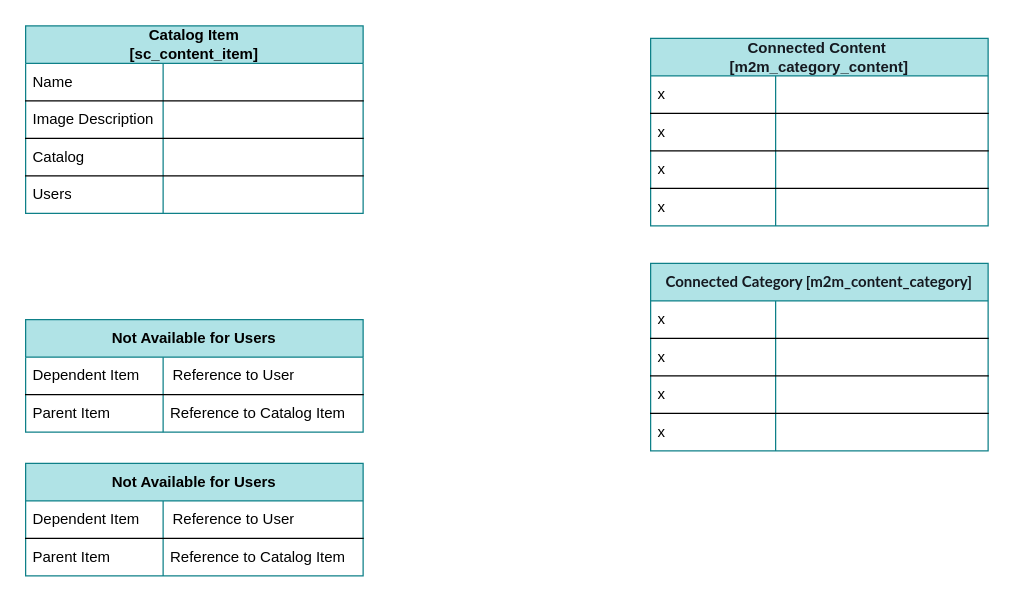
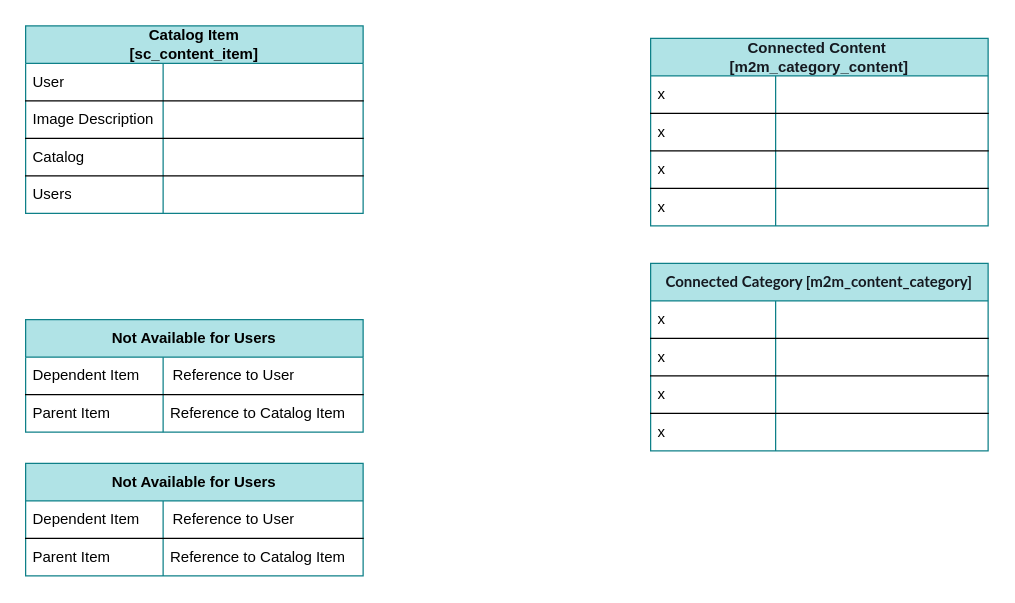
  <mxCell id="0" />
  <mxCell id="1" parent="0" />
  <mxCell id="2" value="Not Available for Users" style="shape=table;startSize=30;container=1;collapsible=1;childLayout=tableLayout;fixedRows=1;rowLines=0;fontStyle=1;align=center;resizeLast=1;html=1;whiteSpace=wrap;fillColor=#b0e3e6;strokeColor=#0e8088;" vertex="1" parent="1"><mxGeometry x="20" y="255" width="270" height="90" as="geometry" /></mxCell>
  <mxCell id="3" value="" style="shape=tableRow;horizontal=0;startSize=0;swimlaneHead=0;swimlaneBody=0;fillColor=none;collapsible=0;dropTarget=0;points=[[0,0.5],[1,0.5]];portConstraint=eastwest;top=0;left=0;right=0;bottom=1;html=1;" vertex="1" parent="2"><mxGeometry y="30" width="270" height="30" as="geometry" /></mxCell>
  <mxCell id="4" value="Dependent Item" style="shape=partialRectangle;connectable=0;fillColor=none;top=0;left=0;bottom=0;right=0;fontStyle=0;overflow=hidden;html=1;whiteSpace=wrap;align=left;spacingLeft=4;spacingRight=4;" vertex="1" parent="3"><mxGeometry width="110" height="30" as="geometry"><mxRectangle width="110" height="30" as="alternateBounds" /></mxGeometry></mxCell>
  <mxCell id="5" value="Reference to User" style="shape=partialRectangle;connectable=0;fillColor=none;top=0;left=0;bottom=0;right=0;align=left;spacingLeft=6;fontStyle=0;overflow=hidden;html=1;whiteSpace=wrap;" vertex="1" parent="3"><mxGeometry x="110" width="160" height="30" as="geometry"><mxRectangle width="160" height="30" as="alternateBounds" /></mxGeometry></mxCell>
  <mxCell id="6" value="" style="shape=tableRow;horizontal=0;startSize=0;swimlaneHead=0;swimlaneBody=0;fillColor=none;collapsible=0;dropTarget=0;points=[[0,0.5],[1,0.5]];portConstraint=eastwest;top=0;left=0;right=0;bottom=0;html=1;" vertex="1" parent="2"><mxGeometry y="60" width="270" height="30" as="geometry" /></mxCell>
  <mxCell id="7" value="Parent Item" style="shape=partialRectangle;connectable=0;fillColor=none;top=0;left=0;bottom=0;right=0;editable=1;overflow=hidden;html=1;whiteSpace=wrap;align=left;spacingLeft=4;spacingRight=4;" vertex="1" parent="6"><mxGeometry width="110" height="30" as="geometry"><mxRectangle width="110" height="30" as="alternateBounds" /></mxGeometry></mxCell>
  <mxCell id="8" value="Reference to Catalog Item" style="shape=partialRectangle;connectable=0;fillColor=none;top=0;left=0;bottom=0;right=0;align=left;spacingLeft=4;overflow=hidden;html=1;whiteSpace=wrap;spacingRight=4;" vertex="1" parent="6"><mxGeometry x="110" width="160" height="30" as="geometry"><mxRectangle width="160" height="30" as="alternateBounds" /></mxGeometry></mxCell>
  <mxCell id="9" value="Not Available for Users" style="shape=table;startSize=30;container=1;collapsible=1;childLayout=tableLayout;fixedRows=1;rowLines=0;fontStyle=1;align=center;resizeLast=1;html=1;whiteSpace=wrap;fillColor=#b0e3e6;strokeColor=#0e8088;" vertex="1" parent="1"><mxGeometry x="20" y="370" width="270" height="90" as="geometry" /></mxCell>
  <mxCell id="10" value="" style="shape=tableRow;horizontal=0;startSize=0;swimlaneHead=0;swimlaneBody=0;fillColor=none;collapsible=0;dropTarget=0;points=[[0,0.5],[1,0.5]];portConstraint=eastwest;top=0;left=0;right=0;bottom=1;html=1;" vertex="1" parent="9"><mxGeometry y="30" width="270" height="30" as="geometry" /></mxCell>
  <mxCell id="11" value="Dependent Item" style="shape=partialRectangle;connectable=0;fillColor=none;top=0;left=0;bottom=0;right=0;fontStyle=0;overflow=hidden;html=1;whiteSpace=wrap;align=left;spacingLeft=4;spacingRight=4;" vertex="1" parent="10"><mxGeometry width="110" height="30" as="geometry"><mxRectangle width="110" height="30" as="alternateBounds" /></mxGeometry></mxCell>
  <mxCell id="12" value="Reference to User" style="shape=partialRectangle;connectable=0;fillColor=none;top=0;left=0;bottom=0;right=0;align=left;spacingLeft=6;fontStyle=0;overflow=hidden;html=1;whiteSpace=wrap;" vertex="1" parent="10"><mxGeometry x="110" width="160" height="30" as="geometry"><mxRectangle width="160" height="30" as="alternateBounds" /></mxGeometry></mxCell>
  <mxCell id="13" value="" style="shape=tableRow;horizontal=0;startSize=0;swimlaneHead=0;swimlaneBody=0;fillColor=none;collapsible=0;dropTarget=0;points=[[0,0.5],[1,0.5]];portConstraint=eastwest;top=0;left=0;right=0;bottom=0;html=1;" vertex="1" parent="9"><mxGeometry y="60" width="270" height="30" as="geometry" /></mxCell>
  <mxCell id="14" value="Parent Item" style="shape=partialRectangle;connectable=0;fillColor=none;top=0;left=0;bottom=0;right=0;editable=1;overflow=hidden;html=1;whiteSpace=wrap;align=left;spacingLeft=4;spacingRight=4;" vertex="1" parent="13"><mxGeometry width="110" height="30" as="geometry"><mxRectangle width="110" height="30" as="alternateBounds" /></mxGeometry></mxCell>
  <mxCell id="15" value="Reference to Catalog Item" style="shape=partialRectangle;connectable=0;fillColor=none;top=0;left=0;bottom=0;right=0;align=left;spacingLeft=4;overflow=hidden;html=1;whiteSpace=wrap;spacingRight=4;" vertex="1" parent="13"><mxGeometry x="110" width="160" height="30" as="geometry"><mxRectangle width="160" height="30" as="alternateBounds" /></mxGeometry></mxCell>
  <mxCell id="16" value="&lt;span style=&quot;text-wrap: nowrap;&quot;&gt;Catalog Item&lt;/span&gt;&lt;div&gt;&lt;span style=&quot;text-wrap: nowrap;&quot;&gt;[sc_content_item]&lt;/span&gt;&lt;/div&gt;" style="shape=table;startSize=30;container=1;collapsible=1;childLayout=tableLayout;fixedRows=1;rowLines=0;fontStyle=1;align=center;resizeLast=1;html=1;whiteSpace=wrap;fillColor=#b0e3e6;strokeColor=#0e8088;" vertex="1" parent="1"><mxGeometry x="20" y="20" width="270" height="150" as="geometry" /></mxCell>
  <mxCell id="17" value="" style="shape=tableRow;horizontal=0;startSize=0;swimlaneHead=0;swimlaneBody=0;fillColor=none;collapsible=0;dropTarget=0;points=[[0,0.5],[1,0.5]];portConstraint=eastwest;top=0;left=0;right=0;bottom=1;html=1;" vertex="1" parent="16"><mxGeometry y="30" width="270" height="30" as="geometry" /></mxCell>
- <mxCell id="18" value="Name" style="shape=partialRectangle;connectable=0;fillColor=none;top=0;left=0;bottom=0;right=0;fontStyle=0;overflow=hidden;html=1;whiteSpace=wrap;align=left;spacingLeft=4;spacingRight=4;" vertex="1" parent="17"><mxGeometry width="110" height="30" as="geometry"><mxRectangle width="110" height="30" as="alternateBounds" /></mxGeometry></mxCell>
+ <mxCell id="18" value="User" style="shape=partialRectangle;connectable=0;fillColor=none;top=0;left=0;bottom=0;right=0;fontStyle=0;overflow=hidden;html=1;whiteSpace=wrap;align=left;spacingLeft=4;spacingRight=4;" vertex="1" parent="17"><mxGeometry width="110" height="30" as="geometry"><mxRectangle width="110" height="30" as="alternateBounds" /></mxGeometry></mxCell>
  <mxCell id="19" value="" style="shape=partialRectangle;connectable=0;fillColor=none;top=0;left=0;bottom=0;right=0;align=left;spacingLeft=6;fontStyle=0;overflow=hidden;html=1;whiteSpace=wrap;" vertex="1" parent="17"><mxGeometry x="110" width="160" height="30" as="geometry"><mxRectangle width="160" height="30" as="alternateBounds" /></mxGeometry></mxCell>
  <mxCell id="20" value="" style="shape=tableRow;horizontal=0;startSize=0;swimlaneHead=0;swimlaneBody=0;fillColor=none;collapsible=0;dropTarget=0;points=[[0,0.5],[1,0.5]];portConstraint=eastwest;top=0;left=0;right=0;bottom=1;html=1;swimlaneLine=1;" vertex="1" parent="16"><mxGeometry y="60" width="270" height="30" as="geometry" /></mxCell>
  <mxCell id="21" value="Image Description" style="shape=partialRectangle;connectable=0;fillColor=none;top=0;left=0;bottom=0;right=0;editable=1;overflow=hidden;html=1;whiteSpace=wrap;align=left;spacingLeft=4;spacingRight=4;" vertex="1" parent="20"><mxGeometry width="110" height="30" as="geometry"><mxRectangle width="110" height="30" as="alternateBounds" /></mxGeometry></mxCell>
  <mxCell id="22" value="" style="shape=partialRectangle;connectable=0;fillColor=none;top=0;left=0;bottom=0;right=0;align=left;spacingLeft=4;overflow=hidden;html=1;whiteSpace=wrap;spacingRight=4;" vertex="1" parent="20"><mxGeometry x="110" width="160" height="30" as="geometry"><mxRectangle width="160" height="30" as="alternateBounds" /></mxGeometry></mxCell>
  <mxCell id="23" value="" style="shape=tableRow;horizontal=0;startSize=0;swimlaneHead=0;swimlaneBody=0;fillColor=none;collapsible=0;dropTarget=0;points=[[0,0.5],[1,0.5]];portConstraint=eastwest;top=0;left=0;right=0;bottom=1;html=1;" vertex="1" parent="16"><mxGeometry y="90" width="270" height="30" as="geometry" /></mxCell>
  <mxCell id="24" value="Catalog" style="shape=partialRectangle;connectable=0;fillColor=none;top=0;left=0;bottom=0;right=0;editable=1;overflow=hidden;html=1;whiteSpace=wrap;align=left;spacingLeft=4;spacingRight=4;" vertex="1" parent="23"><mxGeometry width="110" height="30" as="geometry"><mxRectangle width="110" height="30" as="alternateBounds" /></mxGeometry></mxCell>
  <mxCell id="25" value="" style="shape=partialRectangle;connectable=0;fillColor=none;top=0;left=0;bottom=0;right=0;align=left;spacingLeft=4;overflow=hidden;html=1;whiteSpace=wrap;spacingRight=4;" vertex="1" parent="23"><mxGeometry x="110" width="160" height="30" as="geometry"><mxRectangle width="160" height="30" as="alternateBounds" /></mxGeometry></mxCell>
  <mxCell id="26" value="" style="shape=tableRow;horizontal=0;startSize=0;swimlaneHead=0;swimlaneBody=0;fillColor=none;collapsible=0;dropTarget=0;points=[[0,0.5],[1,0.5]];portConstraint=eastwest;top=0;left=0;right=0;bottom=0;html=1;" vertex="1" parent="16"><mxGeometry y="120" width="270" height="30" as="geometry" /></mxCell>
  <mxCell id="27" value="Users" style="shape=partialRectangle;connectable=0;fillColor=none;top=0;left=0;bottom=0;right=0;editable=1;overflow=hidden;html=1;whiteSpace=wrap;align=left;spacingLeft=4;spacingRight=4;" vertex="1" parent="26"><mxGeometry width="110" height="30" as="geometry"><mxRectangle width="110" height="30" as="alternateBounds" /></mxGeometry></mxCell>
  <mxCell id="28" value="" style="shape=partialRectangle;connectable=0;fillColor=none;top=0;left=0;bottom=0;right=0;align=left;spacingLeft=4;overflow=hidden;html=1;whiteSpace=wrap;spacingRight=4;" vertex="1" parent="26"><mxGeometry x="110" width="160" height="30" as="geometry"><mxRectangle width="160" height="30" as="alternateBounds" /></mxGeometry></mxCell>
  <mxCell id="29" value="&lt;div style=&quot;&quot;&gt;&lt;span style=&quot;background-color: initial;&quot;&gt;&lt;font face=&quot;Helvetica&quot; style=&quot;font-size: 12px;&quot; color=&quot;#151920&quot;&gt;Connected Content&amp;nbsp;&lt;/font&gt;&lt;/span&gt;&lt;/div&gt;&lt;div style=&quot;&quot;&gt;&lt;span style=&quot;background-color: initial;&quot;&gt;&lt;font face=&quot;Helvetica&quot; style=&quot;font-size: 12px;&quot; color=&quot;#151920&quot;&gt;[m2m_category_content]&lt;/font&gt;&lt;/span&gt;&lt;/div&gt;" style="shape=table;startSize=30;container=1;collapsible=1;childLayout=tableLayout;fixedRows=1;rowLines=0;fontStyle=1;align=center;resizeLast=1;html=1;whiteSpace=wrap;fillColor=#b0e3e6;strokeColor=#0e8088;" vertex="1" parent="1"><mxGeometry x="520" y="30" width="270" height="150" as="geometry" /></mxCell>
  <mxCell id="30" value="" style="shape=tableRow;horizontal=0;startSize=0;swimlaneHead=0;swimlaneBody=0;fillColor=none;collapsible=0;dropTarget=0;points=[[0,0.5],[1,0.5]];portConstraint=eastwest;top=0;left=0;right=0;bottom=1;html=1;" vertex="1" parent="29"><mxGeometry y="30" width="270" height="30" as="geometry" /></mxCell>
  <mxCell id="31" value="x" style="shape=partialRectangle;connectable=0;fillColor=none;top=0;left=0;bottom=0;right=0;fontStyle=0;overflow=hidden;html=1;whiteSpace=wrap;align=left;spacingLeft=4;spacingRight=4;" vertex="1" parent="30"><mxGeometry width="100" height="30" as="geometry"><mxRectangle width="100" height="30" as="alternateBounds" /></mxGeometry></mxCell>
  <mxCell id="32" value="" style="shape=partialRectangle;connectable=0;fillColor=none;top=0;left=0;bottom=0;right=0;align=left;spacingLeft=6;fontStyle=0;overflow=hidden;html=1;whiteSpace=wrap;" vertex="1" parent="30"><mxGeometry x="100" width="170" height="30" as="geometry"><mxRectangle width="170" height="30" as="alternateBounds" /></mxGeometry></mxCell>
  <mxCell id="33" value="" style="shape=tableRow;horizontal=0;startSize=0;swimlaneHead=0;swimlaneBody=0;fillColor=none;collapsible=0;dropTarget=0;points=[[0,0.5],[1,0.5]];portConstraint=eastwest;top=0;left=0;right=0;bottom=1;html=1;swimlaneLine=1;" vertex="1" parent="29"><mxGeometry y="60" width="270" height="30" as="geometry" /></mxCell>
  <mxCell id="34" value="x" style="shape=partialRectangle;connectable=0;fillColor=none;top=0;left=0;bottom=0;right=0;editable=1;overflow=hidden;html=1;whiteSpace=wrap;align=left;spacingLeft=4;spacingRight=4;" vertex="1" parent="33"><mxGeometry width="100" height="30" as="geometry"><mxRectangle width="100" height="30" as="alternateBounds" /></mxGeometry></mxCell>
  <mxCell id="35" value="" style="shape=partialRectangle;connectable=0;fillColor=none;top=0;left=0;bottom=0;right=0;align=left;spacingLeft=4;overflow=hidden;html=1;whiteSpace=wrap;spacingRight=4;" vertex="1" parent="33"><mxGeometry x="100" width="170" height="30" as="geometry"><mxRectangle width="170" height="30" as="alternateBounds" /></mxGeometry></mxCell>
  <mxCell id="36" value="" style="shape=tableRow;horizontal=0;startSize=0;swimlaneHead=0;swimlaneBody=0;fillColor=none;collapsible=0;dropTarget=0;points=[[0,0.5],[1,0.5]];portConstraint=eastwest;top=0;left=0;right=0;bottom=1;html=1;" vertex="1" parent="29"><mxGeometry y="90" width="270" height="30" as="geometry" /></mxCell>
  <mxCell id="37" value="x" style="shape=partialRectangle;connectable=0;fillColor=none;top=0;left=0;bottom=0;right=0;editable=1;overflow=hidden;html=1;whiteSpace=wrap;align=left;spacingLeft=4;spacingRight=4;" vertex="1" parent="36"><mxGeometry width="100" height="30" as="geometry"><mxRectangle width="100" height="30" as="alternateBounds" /></mxGeometry></mxCell>
  <mxCell id="38" value="" style="shape=partialRectangle;connectable=0;fillColor=none;top=0;left=0;bottom=0;right=0;align=left;spacingLeft=4;overflow=hidden;html=1;whiteSpace=wrap;spacingRight=4;" vertex="1" parent="36"><mxGeometry x="100" width="170" height="30" as="geometry"><mxRectangle width="170" height="30" as="alternateBounds" /></mxGeometry></mxCell>
  <mxCell id="39" value="" style="shape=tableRow;horizontal=0;startSize=0;swimlaneHead=0;swimlaneBody=0;fillColor=none;collapsible=0;dropTarget=0;points=[[0,0.5],[1,0.5]];portConstraint=eastwest;top=0;left=0;right=0;bottom=0;html=1;" vertex="1" parent="29"><mxGeometry y="120" width="270" height="30" as="geometry" /></mxCell>
  <mxCell id="40" value="x" style="shape=partialRectangle;connectable=0;fillColor=none;top=0;left=0;bottom=0;right=0;editable=1;overflow=hidden;html=1;whiteSpace=wrap;align=left;spacingLeft=4;spacingRight=4;" vertex="1" parent="39"><mxGeometry width="100" height="30" as="geometry"><mxRectangle width="100" height="30" as="alternateBounds" /></mxGeometry></mxCell>
  <mxCell id="41" value="" style="shape=partialRectangle;connectable=0;fillColor=none;top=0;left=0;bottom=0;right=0;align=left;spacingLeft=4;overflow=hidden;html=1;whiteSpace=wrap;spacingRight=4;" vertex="1" parent="39"><mxGeometry x="100" width="170" height="30" as="geometry"><mxRectangle width="170" height="30" as="alternateBounds" /></mxGeometry></mxCell>
  <mxCell id="42" value="&lt;div style=&quot;&quot;&gt;&lt;span style=&quot;color: rgb(21, 25, 32); font-family: Lato, Arial, sans-serif;&quot;&gt;&lt;font style=&quot;font-size: 12px;&quot;&gt;Connected Category [m2m_content_category]&lt;/font&gt;&lt;/span&gt;&lt;br&gt;&lt;/div&gt;" style="shape=table;startSize=30;container=1;collapsible=1;childLayout=tableLayout;fixedRows=1;rowLines=0;fontStyle=1;align=center;resizeLast=1;html=1;whiteSpace=wrap;fillColor=#b0e3e6;strokeColor=#0e8088;" vertex="1" parent="1"><mxGeometry x="520" y="210" width="270" height="150" as="geometry" /></mxCell>
  <mxCell id="43" value="" style="shape=tableRow;horizontal=0;startSize=0;swimlaneHead=0;swimlaneBody=0;fillColor=none;collapsible=0;dropTarget=0;points=[[0,0.5],[1,0.5]];portConstraint=eastwest;top=0;left=0;right=0;bottom=1;html=1;" vertex="1" parent="42"><mxGeometry y="30" width="270" height="30" as="geometry" /></mxCell>
  <mxCell id="44" value="x" style="shape=partialRectangle;connectable=0;fillColor=none;top=0;left=0;bottom=0;right=0;fontStyle=0;overflow=hidden;html=1;whiteSpace=wrap;align=left;spacingLeft=4;spacingRight=4;" vertex="1" parent="43"><mxGeometry width="100" height="30" as="geometry"><mxRectangle width="100" height="30" as="alternateBounds" /></mxGeometry></mxCell>
  <mxCell id="45" value="" style="shape=partialRectangle;connectable=0;fillColor=none;top=0;left=0;bottom=0;right=0;align=left;spacingLeft=6;fontStyle=0;overflow=hidden;html=1;whiteSpace=wrap;" vertex="1" parent="43"><mxGeometry x="100" width="170" height="30" as="geometry"><mxRectangle width="170" height="30" as="alternateBounds" /></mxGeometry></mxCell>
  <mxCell id="46" value="" style="shape=tableRow;horizontal=0;startSize=0;swimlaneHead=0;swimlaneBody=0;fillColor=none;collapsible=0;dropTarget=0;points=[[0,0.5],[1,0.5]];portConstraint=eastwest;top=0;left=0;right=0;bottom=1;html=1;swimlaneLine=1;" vertex="1" parent="42"><mxGeometry y="60" width="270" height="30" as="geometry" /></mxCell>
  <mxCell id="47" value="x" style="shape=partialRectangle;connectable=0;fillColor=none;top=0;left=0;bottom=0;right=0;editable=1;overflow=hidden;html=1;whiteSpace=wrap;align=left;spacingLeft=4;spacingRight=4;" vertex="1" parent="46"><mxGeometry width="100" height="30" as="geometry"><mxRectangle width="100" height="30" as="alternateBounds" /></mxGeometry></mxCell>
  <mxCell id="48" value="" style="shape=partialRectangle;connectable=0;fillColor=none;top=0;left=0;bottom=0;right=0;align=left;spacingLeft=4;overflow=hidden;html=1;whiteSpace=wrap;spacingRight=4;" vertex="1" parent="46"><mxGeometry x="100" width="170" height="30" as="geometry"><mxRectangle width="170" height="30" as="alternateBounds" /></mxGeometry></mxCell>
  <mxCell id="49" value="" style="shape=tableRow;horizontal=0;startSize=0;swimlaneHead=0;swimlaneBody=0;fillColor=none;collapsible=0;dropTarget=0;points=[[0,0.5],[1,0.5]];portConstraint=eastwest;top=0;left=0;right=0;bottom=1;html=1;" vertex="1" parent="42"><mxGeometry y="90" width="270" height="30" as="geometry" /></mxCell>
  <mxCell id="50" value="x" style="shape=partialRectangle;connectable=0;fillColor=none;top=0;left=0;bottom=0;right=0;editable=1;overflow=hidden;html=1;whiteSpace=wrap;align=left;spacingLeft=4;spacingRight=4;" vertex="1" parent="49"><mxGeometry width="100" height="30" as="geometry"><mxRectangle width="100" height="30" as="alternateBounds" /></mxGeometry></mxCell>
  <mxCell id="51" value="" style="shape=partialRectangle;connectable=0;fillColor=none;top=0;left=0;bottom=0;right=0;align=left;spacingLeft=4;overflow=hidden;html=1;whiteSpace=wrap;spacingRight=4;" vertex="1" parent="49"><mxGeometry x="100" width="170" height="30" as="geometry"><mxRectangle width="170" height="30" as="alternateBounds" /></mxGeometry></mxCell>
  <mxCell id="52" value="" style="shape=tableRow;horizontal=0;startSize=0;swimlaneHead=0;swimlaneBody=0;fillColor=none;collapsible=0;dropTarget=0;points=[[0,0.5],[1,0.5]];portConstraint=eastwest;top=0;left=0;right=0;bottom=0;html=1;" vertex="1" parent="42"><mxGeometry y="120" width="270" height="30" as="geometry" /></mxCell>
  <mxCell id="53" value="x" style="shape=partialRectangle;connectable=0;fillColor=none;top=0;left=0;bottom=0;right=0;editable=1;overflow=hidden;html=1;whiteSpace=wrap;align=left;spacingLeft=4;spacingRight=4;" vertex="1" parent="52"><mxGeometry width="100" height="30" as="geometry"><mxRectangle width="100" height="30" as="alternateBounds" /></mxGeometry></mxCell>
  <mxCell id="54" value="" style="shape=partialRectangle;connectable=0;fillColor=none;top=0;left=0;bottom=0;right=0;align=left;spacingLeft=4;overflow=hidden;html=1;whiteSpace=wrap;spacingRight=4;" vertex="1" parent="52"><mxGeometry x="100" width="170" height="30" as="geometry"><mxRectangle width="170" height="30" as="alternateBounds" /></mxGeometry></mxCell>
